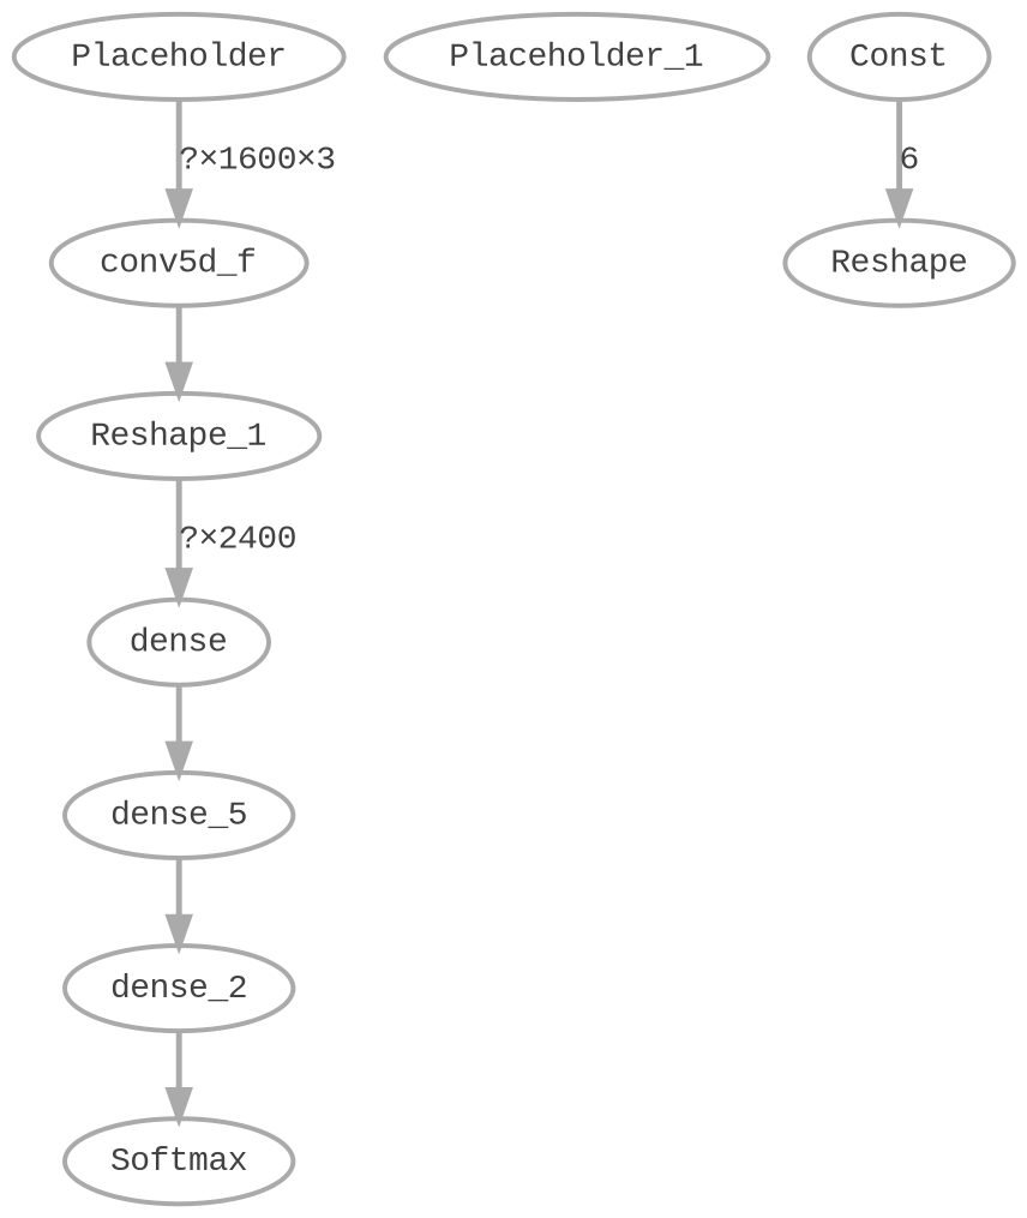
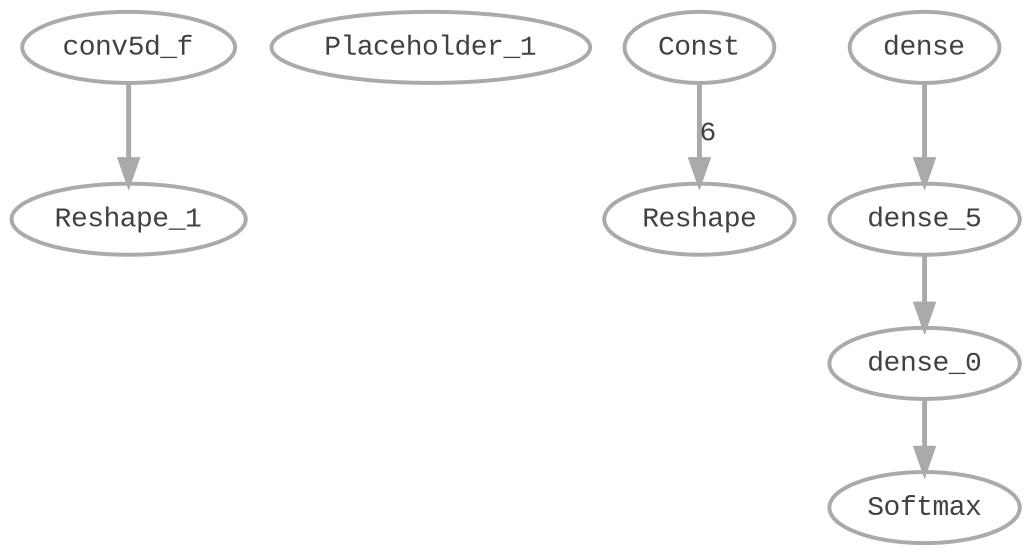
  digraph {
    color=white
    fillcolor=white
    fontcolor="#414141"
    fontname="Liberation Mono"
    style=rounded
    node [color="#aaaaaa" fillcolor=white fontcolor="#414141" fontname="Liberation Mono" penwidth=2 style=filled]
    edge [arrowsize=1.2 color="#aaaaaa" fontcolor="#414141" fontname="Liberation Mono" penwidth=2.5]
-   n1 [label=Placeholder]
    n2 [label=conv5d_f]
    n3 [label=Reshape_1]
    n4 [label=Placeholder_1]
    n5 [label=Const]
    n6 [label=Reshape]
    n7 [label=dense]
    n8 [label=dense_5]
-   n9 [label=dense_2]
+   n9 [label=dense_0]
    n10 [label=Softmax]
-   n1 -> n2 [label="?×1600×3"]
    n2 -> n3
-   n3 -> n7 [label="?×2400"]
    n5 -> n6 [label=6]
    n7 -> n8
    n8 -> n9
    n9 -> n10
  }
